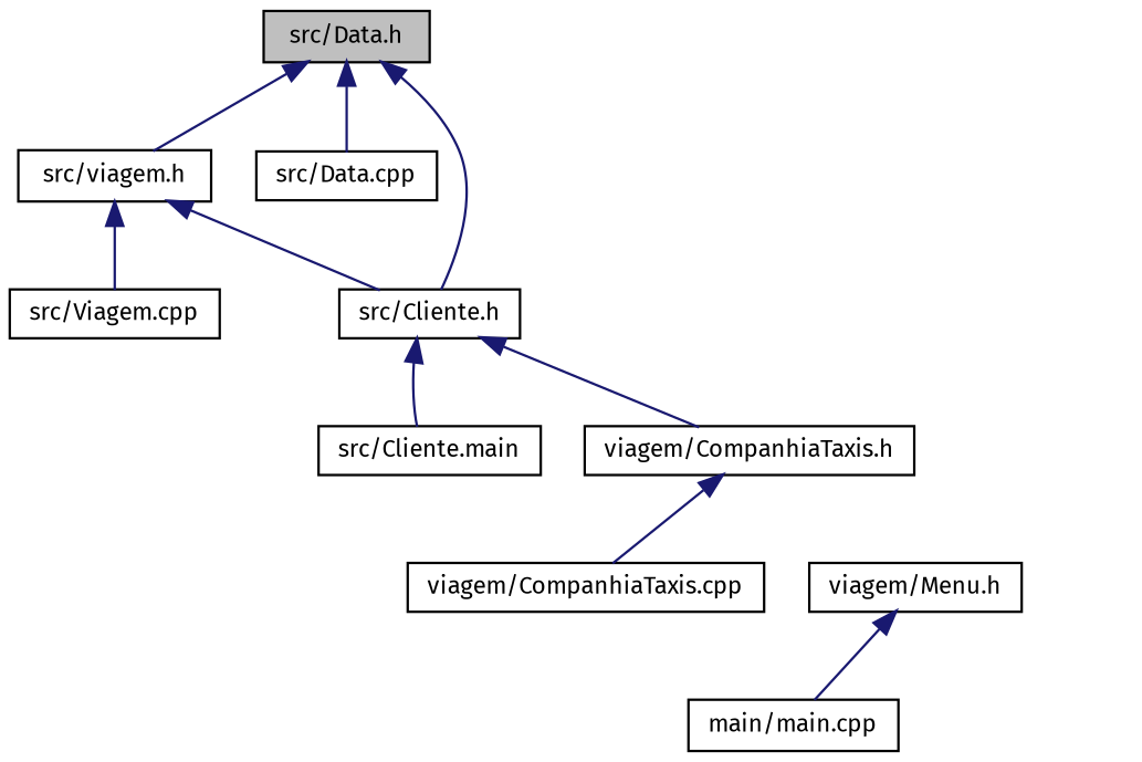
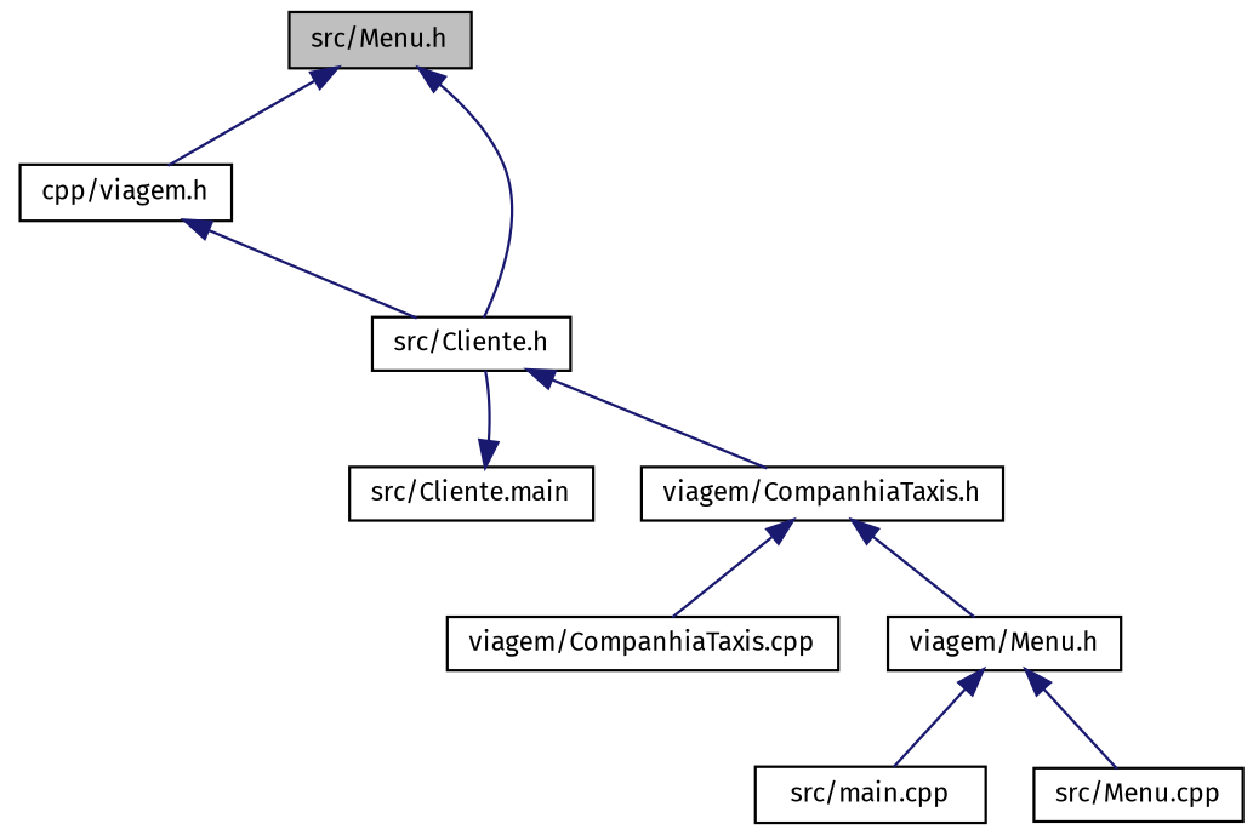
  digraph {
    fontname="Fira Sans"
    node [color=black fillcolor=white fontname="Fira Sans" fontsize=10 shape=record style=filled]
    edge [color=midnightblue dir=back fontname="Fira Sans" fontsize=10 labelfontname=Helvetica labelfontsize=10 style=solid]
-   n1 [fillcolor=grey75 fontcolor=black height=0.2 label="src/Data.h" width=0.4]
-   n2 [height=0.2 label="src/viagem.h" width=0.4]
-   n3 [height=0.2 label="src/Data.cpp" width=0.4]
+   n1 [fillcolor=grey75 fontcolor=black height=0.2 label="src/Menu.h" width=0.4]
+   n2 [height=0.2 label="cpp/viagem.h" width=0.4]
    n4 [height=0.2 label="src/Cliente.h" width=0.4]
-   n5 [height=0.2 label="src/Viagem.cpp" width=0.4]
    n6 [height=0.2 label="src/Cliente.main" width=0.4]
    n7 [height=0.2 label="viagem/CompanhiaTaxis.h" width=0.4]
    n8 [height=0.2 label="viagem/CompanhiaTaxis.cpp" width=0.4]
    n9 [height=0.2 label="viagem/Menu.h" width=0.4]
-   n10 [height=0.2 label="main/main.cpp" width=0.4]
+   n10 [height=0.2 label="src/main.cpp" width=0.4]
+   n11 [height=0.2 label="src/Menu.cpp" width=0.4]
    n1 -> n2
-   n1 -> n3
    n1 -> n4
    n2 -> n4
-   n2 -> n5
-   n4 -> n6
+   n6 -> n4
    n4 -> n7
    n7 -> n8
+   n7 -> n9
    n9 -> n10
+   n9 -> n11
  }
